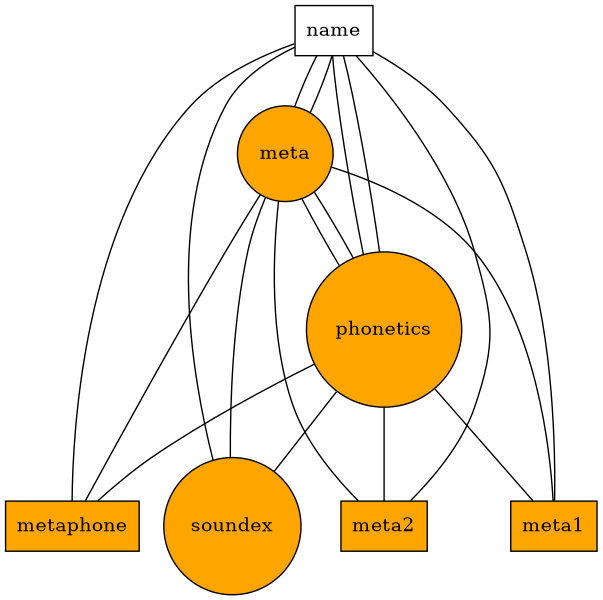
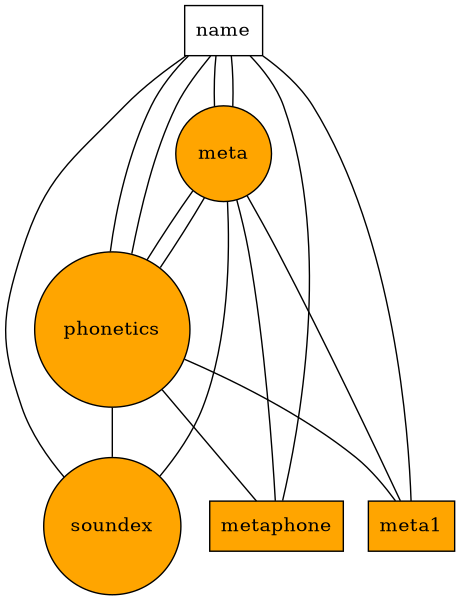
  graph {
    node [shape=box fillcolor=orange style=filled]
    name [fillcolor="" style=""]
    n2 [label=meta shape=circle]
    phonetics [shape=circle]
    metaphone
    meta1
-   meta2
    soundex [shape=circle]
    name -- n2
    name -- phonetics
    name -- metaphone
    name -- meta1
-   name -- meta2
    name -- soundex
    n2 -- name
    n2 -- phonetics
    n2 -- metaphone
    n2 -- meta1
-   n2 -- meta2
    n2 -- soundex
    phonetics -- name
    phonetics -- n2
    phonetics -- metaphone
    phonetics -- meta1
-   phonetics -- meta2
    phonetics -- soundex
  }
